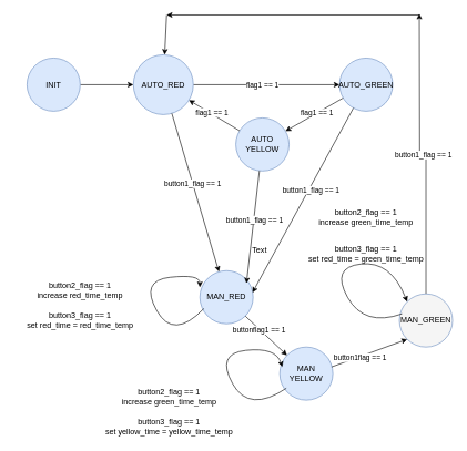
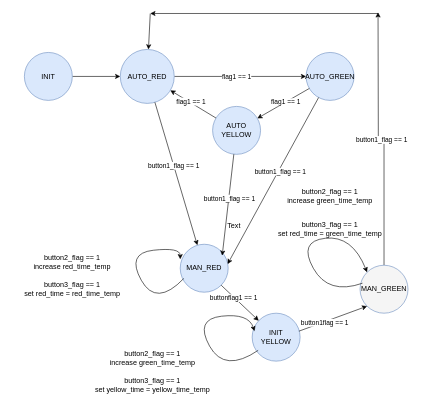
  <mxCell id="0" />
  <mxCell id="1" parent="0" />
  <mxCell id="2" style="edgeStyle=orthogonalEdgeStyle;rounded=0;orthogonalLoop=1;jettySize=auto;html=1;" parent="1" source="3" target="6" edge="1"><mxGeometry relative="1" as="geometry"><mxPoint x="210" y="127" as="targetPoint" /></mxGeometry></mxCell>
  <mxCell id="3" value="INIT" style="ellipse;whiteSpace=wrap;html=1;aspect=fixed;fillColor=#dae8fc;strokeColor=#6c8ebf;" parent="1" vertex="1"><mxGeometry x="40" y="87" width="80" height="80" as="geometry" /></mxCell>
  <mxCell id="4" style="edgeStyle=orthogonalEdgeStyle;rounded=0;orthogonalLoop=1;jettySize=auto;html=1;" parent="1" source="6" target="7" edge="1"><mxGeometry relative="1" as="geometry" /></mxCell>
  <mxCell id="5" value="flag1 == 1" style="edgeLabel;html=1;align=center;verticalAlign=middle;resizable=0;points=[];" parent="4" vertex="1" connectable="0"><mxGeometry x="-0.064" relative="1" as="geometry"><mxPoint as="offset" /></mxGeometry></mxCell>
  <mxCell id="6" value="AUTO_RED" style="ellipse;whiteSpace=wrap;html=1;aspect=fixed;fillColor=#dae8fc;strokeColor=#6c8ebf;" parent="1" vertex="1"><mxGeometry x="200" y="82" width="90" height="90" as="geometry" /></mxCell>
  <mxCell id="7" value="AUTO_GREEN" style="ellipse;whiteSpace=wrap;html=1;aspect=fixed;fillColor=#dae8fc;strokeColor=#6c8ebf;" parent="1" vertex="1"><mxGeometry x="510" y="87" width="80" height="80" as="geometry" /></mxCell>
  <mxCell id="8" value="AUTO&lt;div&gt;YELLOW&lt;/div&gt;" style="ellipse;whiteSpace=wrap;html=1;aspect=fixed;fillColor=#dae8fc;strokeColor=#6c8ebf;" parent="1" vertex="1"><mxGeometry x="354" y="177" width="80" height="80" as="geometry" /></mxCell>
  <mxCell id="9" value="" style="endArrow=classic;html=1;rounded=0;" parent="1" source="7" target="8" edge="1"><mxGeometry width="50" height="50" relative="1" as="geometry"><mxPoint x="360" y="307" as="sourcePoint" /><mxPoint x="410" y="257" as="targetPoint" /></mxGeometry></mxCell>
  <mxCell id="10" value="flag1 == 1" style="edgeLabel;html=1;align=center;verticalAlign=middle;resizable=0;points=[];" parent="9" vertex="1" connectable="0"><mxGeometry x="-0.085" y="-1" relative="1" as="geometry"><mxPoint as="offset" /></mxGeometry></mxCell>
  <mxCell id="11" value="" style="endArrow=classic;html=1;rounded=0;" parent="1" source="8" target="6" edge="1"><mxGeometry width="50" height="50" relative="1" as="geometry"><mxPoint x="185" y="207" as="sourcePoint" /><mxPoint x="315" y="267" as="targetPoint" /></mxGeometry></mxCell>
  <mxCell id="12" value="flag1 == 1" style="edgeLabel;html=1;align=center;verticalAlign=middle;resizable=0;points=[];" parent="11" vertex="1" connectable="0"><mxGeometry x="0.115" y="-2" relative="1" as="geometry"><mxPoint as="offset" /></mxGeometry></mxCell>
  <mxCell id="13" value="MAN_RED" style="ellipse;whiteSpace=wrap;html=1;aspect=fixed;fillColor=#dae8fc;strokeColor=#6c8ebf;" parent="1" vertex="1"><mxGeometry x="300" y="407" width="80" height="80" as="geometry" /></mxCell>
  <mxCell id="14" value="" style="endArrow=classic;html=1;rounded=0;" parent="1" source="6" target="13" edge="1"><mxGeometry width="50" height="50" relative="1" as="geometry"><mxPoint x="280" y="287" as="sourcePoint" /><mxPoint x="330" y="237" as="targetPoint" /></mxGeometry></mxCell>
  <mxCell id="15" value="button1_flag == 1" style="edgeLabel;html=1;align=center;verticalAlign=middle;resizable=0;points=[];" parent="14" vertex="1" connectable="0"><mxGeometry x="-0.116" y="-1" relative="1" as="geometry"><mxPoint as="offset" /></mxGeometry></mxCell>
  <mxCell id="16" style="edgeStyle=orthogonalEdgeStyle;rounded=0;orthogonalLoop=1;jettySize=auto;html=1;" edge="1" parent="1" source="18"><mxGeometry relative="1" as="geometry"><mxPoint x="630" y="20" as="targetPoint" /></mxGeometry></mxCell>
  <mxCell id="17" value="button1_flag == 1" style="edgeLabel;html=1;align=center;verticalAlign=middle;resizable=0;points=[];" vertex="1" connectable="0" parent="16"><mxGeometry x="-0.004" relative="1" as="geometry"><mxPoint y="1" as="offset" /></mxGeometry></mxCell>
  <mxCell id="18" value="MAN_GREEN" style="ellipse;whiteSpace=wrap;html=1;fillColor=#f5f5f5;strokeColor=#6c8ebf;" parent="1" vertex="1"><mxGeometry x="600" y="442" width="80" height="80" as="geometry" /></mxCell>
- <mxCell id="19" value="MAN&lt;div&gt;YELLOW&lt;/div&gt;" style="ellipse;whiteSpace=wrap;html=1;fillColor=#dae8fc;strokeColor=#6c8ebf;" parent="1" vertex="1"><mxGeometry x="420" y="522" width="80" height="80" as="geometry" /></mxCell>
+ <mxCell id="19" value="INIT&lt;div&gt;YELLOW&lt;/div&gt;" style="ellipse;whiteSpace=wrap;html=1;fillColor=#dae8fc;strokeColor=#6c8ebf;" parent="1" vertex="1"><mxGeometry x="420" y="522" width="80" height="80" as="geometry" /></mxCell>
  <mxCell id="20" style="edgeStyle=none;rounded=0;orthogonalLoop=1;jettySize=auto;html=1;exitX=0;exitY=0.5;exitDx=0;exitDy=0;" parent="1" source="7" target="7" edge="1"><mxGeometry relative="1" as="geometry" /></mxCell>
  <mxCell id="21" value="" style="endArrow=classic;html=1;rounded=0;entryX=0.875;entryY=0.238;entryDx=0;entryDy=0;entryPerimeter=0;" edge="1" parent="1" source="8" target="13"><mxGeometry width="50" height="50" relative="1" as="geometry"><mxPoint x="290" y="232" as="sourcePoint" /><mxPoint x="320" y="272" as="targetPoint" /></mxGeometry></mxCell>
  <mxCell id="22" value="button1_flag == 1" style="edgeLabel;html=1;align=center;verticalAlign=middle;resizable=0;points=[];" vertex="1" connectable="0" parent="21"><mxGeometry x="-0.135" y="1" relative="1" as="geometry"><mxPoint as="offset" /></mxGeometry></mxCell>
  <mxCell id="23" value="" style="endArrow=classic;html=1;rounded=0;entryX=0.988;entryY=0.413;entryDx=0;entryDy=0;entryPerimeter=0;" edge="1" parent="1" source="7" target="13"><mxGeometry width="50" height="50" relative="1" as="geometry"><mxPoint x="460" y="292" as="sourcePoint" /><mxPoint x="510" y="242" as="targetPoint" /></mxGeometry></mxCell>
  <mxCell id="24" value="button1_flag == 1" style="edgeLabel;html=1;align=center;verticalAlign=middle;resizable=0;points=[];" vertex="1" connectable="0" parent="23"><mxGeometry x="-0.121" y="2" relative="1" as="geometry"><mxPoint as="offset" /></mxGeometry></mxCell>
  <mxCell id="25" value="" style="endArrow=classic;html=1;rounded=0;" edge="1" parent="1"><mxGeometry width="50" height="50" relative="1" as="geometry"><mxPoint x="630" y="22" as="sourcePoint" /><mxPoint x="250" y="22" as="targetPoint" /></mxGeometry></mxCell>
  <mxCell id="26" value="" style="endArrow=classic;html=1;rounded=0;" edge="1" parent="1"><mxGeometry width="50" height="50" relative="1" as="geometry"><mxPoint x="250" y="22" as="sourcePoint" /><mxPoint x="247" y="82" as="targetPoint" /></mxGeometry></mxCell>
  <mxCell id="27" value="" style="endArrow=classic;html=1;rounded=0;exitX=1;exitY=1;exitDx=0;exitDy=0;" edge="1" parent="1" source="13" target="19"><mxGeometry width="50" height="50" relative="1" as="geometry"><mxPoint x="540" y="412" as="sourcePoint" /><mxPoint x="590" y="362" as="targetPoint" /></mxGeometry></mxCell>
  <mxCell id="28" value="buttonflag1 == 1" style="edgeLabel;html=1;align=center;verticalAlign=middle;resizable=0;points=[];" vertex="1" connectable="0" parent="27"><mxGeometry x="-0.325" y="-1" relative="1" as="geometry"><mxPoint y="1" as="offset" /></mxGeometry></mxCell>
  <mxCell id="29" value="" style="endArrow=classic;html=1;rounded=0;exitX=1;exitY=1;exitDx=0;exitDy=0;entryX=0;entryY=1;entryDx=0;entryDy=0;" edge="1" parent="1" target="18"><mxGeometry width="50" height="50" relative="1" as="geometry"><mxPoint x="498" y="552" as="sourcePoint" /><mxPoint x="670" y="589" as="targetPoint" /></mxGeometry></mxCell>
  <mxCell id="30" value="button1flag == 1" style="edgeLabel;html=1;align=center;verticalAlign=middle;resizable=0;points=[];" vertex="1" connectable="0" parent="29"><mxGeometry x="-0.258" y="-1" relative="1" as="geometry"><mxPoint as="offset" /></mxGeometry></mxCell>
  <mxCell id="31" value="" style="curved=1;endArrow=classic;html=1;rounded=0;exitX=0.075;exitY=0.713;exitDx=0;exitDy=0;exitPerimeter=0;entryX=0;entryY=0.313;entryDx=0;entryDy=0;entryPerimeter=0;" edge="1" parent="1" source="13" target="13"><mxGeometry width="50" height="50" relative="1" as="geometry"><mxPoint x="210" y="472" as="sourcePoint" /><mxPoint x="260" y="422" as="targetPoint" /><Array as="points"><mxPoint x="260" y="512" /><mxPoint x="210" y="422" /><mxPoint x="300" y="412" /></Array></mxGeometry></mxCell>
  <mxCell id="32" value="Text" style="text;html=1;align=center;verticalAlign=middle;whiteSpace=wrap;rounded=0;" vertex="1" parent="1"><mxGeometry x="360" y="362" width="60" height="30" as="geometry" /></mxCell>
  <mxCell id="33" value="button2_flag == 1&lt;div&gt;increase red_time_temp&lt;/div&gt;" style="text;html=1;align=center;verticalAlign=middle;whiteSpace=wrap;rounded=0;" vertex="1" parent="1"><mxGeometry x="45" y="422" width="150" height="30" as="geometry" /></mxCell>
  <mxCell id="34" value="button3_flag == 1&lt;div&gt;set red_time = red_time_temp&lt;/div&gt;" style="text;html=1;align=center;verticalAlign=middle;whiteSpace=wrap;rounded=0;" vertex="1" parent="1"><mxGeometry x="20" y="467" width="200" height="30" as="geometry" /></mxCell>
  <mxCell id="35" value="" style="curved=1;endArrow=classic;html=1;rounded=0;exitX=0.075;exitY=0.713;exitDx=0;exitDy=0;exitPerimeter=0;entryX=0;entryY=0.313;entryDx=0;entryDy=0;entryPerimeter=0;" edge="1" parent="1"><mxGeometry width="50" height="50" relative="1" as="geometry"><mxPoint x="430" y="584" as="sourcePoint" /><mxPoint x="424" y="552" as="targetPoint" /><Array as="points"><mxPoint x="374" y="622" /><mxPoint x="324" y="532" /><mxPoint x="414" y="522" /></Array></mxGeometry></mxCell>
  <mxCell id="36" value="" style="curved=1;endArrow=classic;html=1;rounded=0;exitX=0.05;exitY=0.375;exitDx=0;exitDy=0;exitPerimeter=0;entryX=0;entryY=0;entryDx=0;entryDy=0;" edge="1" parent="1" source="18" target="18"><mxGeometry width="50" height="50" relative="1" as="geometry"><mxPoint x="603" y="454" as="sourcePoint" /><mxPoint x="597" y="422" as="targetPoint" /><Array as="points"><mxPoint x="547" y="492" /><mxPoint x="497" y="402" /><mxPoint x="587" y="392" /></Array></mxGeometry></mxCell>
  <mxCell id="37" value="button2_flag == 1&lt;div&gt;increase green_time_temp&lt;/div&gt;" style="text;html=1;align=center;verticalAlign=middle;whiteSpace=wrap;rounded=0;" vertex="1" parent="1"><mxGeometry x="179" y="582" width="150" height="30" as="geometry" /></mxCell>
  <mxCell id="38" value="button3_flag == 1&lt;div&gt;set yellow_time = yellow_time_temp&lt;/div&gt;" style="text;html=1;align=center;verticalAlign=middle;whiteSpace=wrap;rounded=0;" vertex="1" parent="1"><mxGeometry x="154" y="627" width="200" height="30" as="geometry" /></mxCell>
  <mxCell id="39" value="button2_flag == 1&lt;div&gt;increase green_time_temp&lt;/div&gt;" style="text;html=1;align=center;verticalAlign=middle;whiteSpace=wrap;rounded=0;" vertex="1" parent="1"><mxGeometry x="475" y="312" width="150" height="30" as="geometry" /></mxCell>
  <mxCell id="40" value="button3_flag == 1&lt;div&gt;set red_time = green_time_temp&lt;/div&gt;" style="text;html=1;align=center;verticalAlign=middle;whiteSpace=wrap;rounded=0;" vertex="1" parent="1"><mxGeometry x="450" y="367" width="200" height="30" as="geometry" /></mxCell>
